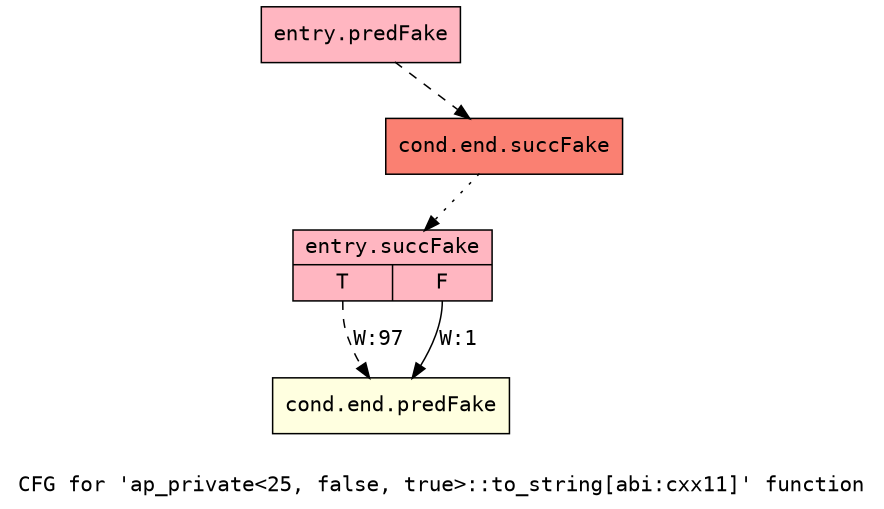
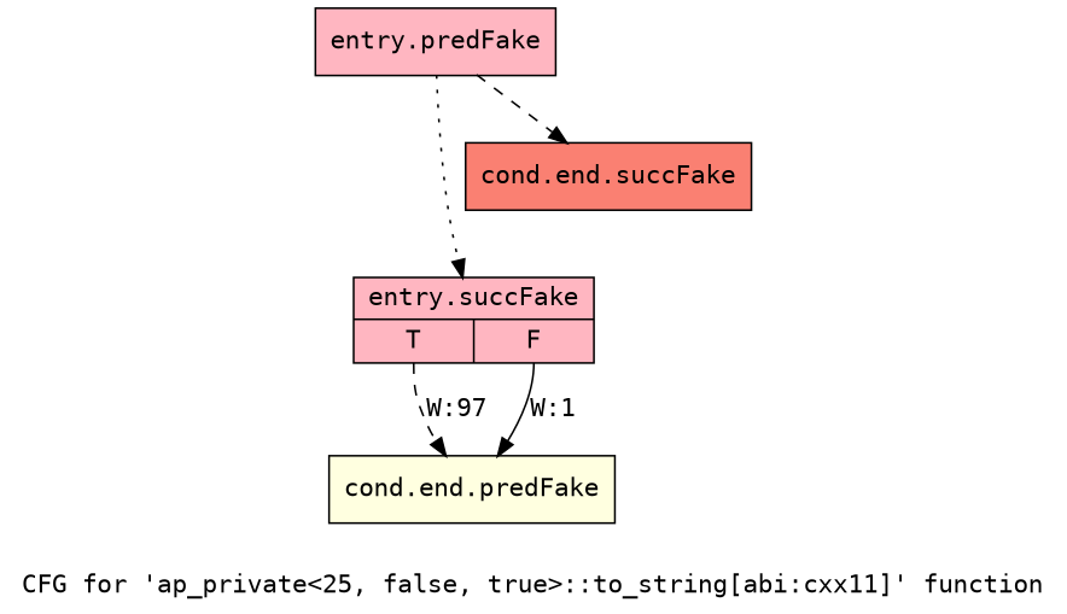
  digraph {
    fontname="DejaVu Sans Mono"
    label="CFG for 'ap_private\<25, false, true\>::to_string[abi:cxx11]' function"
    node [fillcolor=lightpink fontname="DejaVu Sans Mono" shape=record style=filled filename="/tools/Xilinx/Vitis_HLS/2022.1/include/etc/ap_private.h" linenumber=3122]
    edge [execusionnum=96 filename="/tools/Xilinx/Vitis_HLS/2022.1/include/etc/ap_private.h" fontname="DejaVu Sans Mono" style=dashed]
    n1 [label="{entry.predFake}" filename="" linenumber=""]
    n2 [label="{entry.succFake|{<s0>T|<s1>F}}"]
    n3 [fillcolor=salmon label="{cond.end.succFake}"]
    n4 [fillcolor=lightyellow label="{cond.end.predFake}"]
-   n3 -> n2 [style=dotted]
+   n1 -> n2 [style=dotted]
    n1 -> n3
    n2 -> n4 [label="W:97" tailport=s0]
    n2 -> n4 [execusionnum=0 label="W:1" style=solid tailport=s1]
  }
